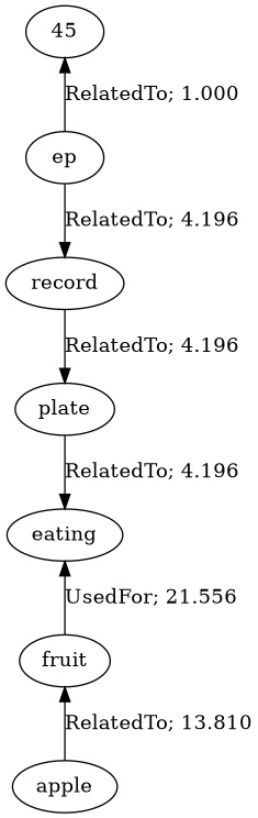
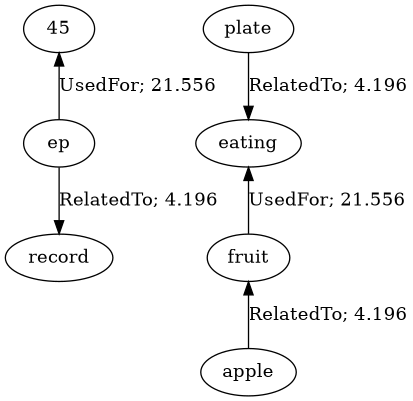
  digraph {
    edge [dir=back]
    n1 [label=45]
    n2 [label=ep]
    n3 [label=record]
    n4 [label=plate]
    n5 [label=eating]
    n6 [label=fruit]
    n7 [label=apple]
-   n1 -> n2 [label="RelatedTo; 1.000" weight=1.000]
+   n1 -> n2 [label="UsedFor; 21.556" weight=1.000]
    n2 -> n3 [dir=forward label="RelatedTo; 4.196" weight=2.000]
-   n3 -> n4 [dir=forward label="RelatedTo; 4.196" weight=4.196]
    n4 -> n5 [dir=forward label="RelatedTo; 4.196" weight=31.533]
    n5 -> n6 [label="UsedFor; 21.556" weight=21.556]
-   n6 -> n7 [label="RelatedTo; 13.810" weight=13.810]
+   n6 -> n7 [label="RelatedTo; 4.196" weight=13.810]
  }
